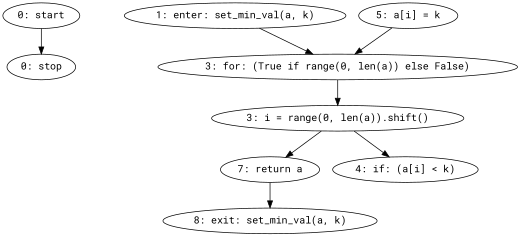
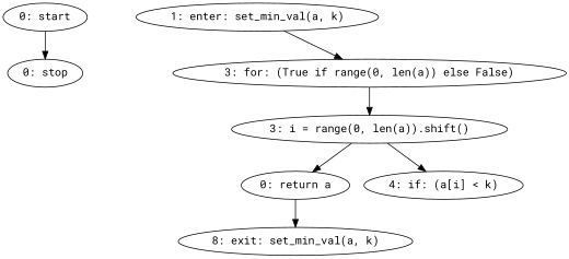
  strict digraph {
    fontname="Roboto Mono"
    node [fontname="Roboto Mono"]
    edge [fontname="Roboto Mono"]
    n1 [label="0: start"]
    n2 [label="0: stop"]
    n3 [label="1: enter: set_min_val(a, k)"]
    n4 [label="3: for: (True if range(0, len(a)) else False)"]
    n5 [label="3: i = range(0, len(a)).shift()"]
-   n6 [label="7: return a"]
+   n6 [label="0: return a"]
    n7 [label="8: exit: set_min_val(a, k)"]
    n8 [label="4: if: (a[i] < k)"]
-   n9 [label="5: a[i] = k"]
    n1 -> n2
    n3 -> n4
    n4 -> n5
    n5 -> n6
    n5 -> n8
    n6 -> n7
-   n9 -> n4
  }
